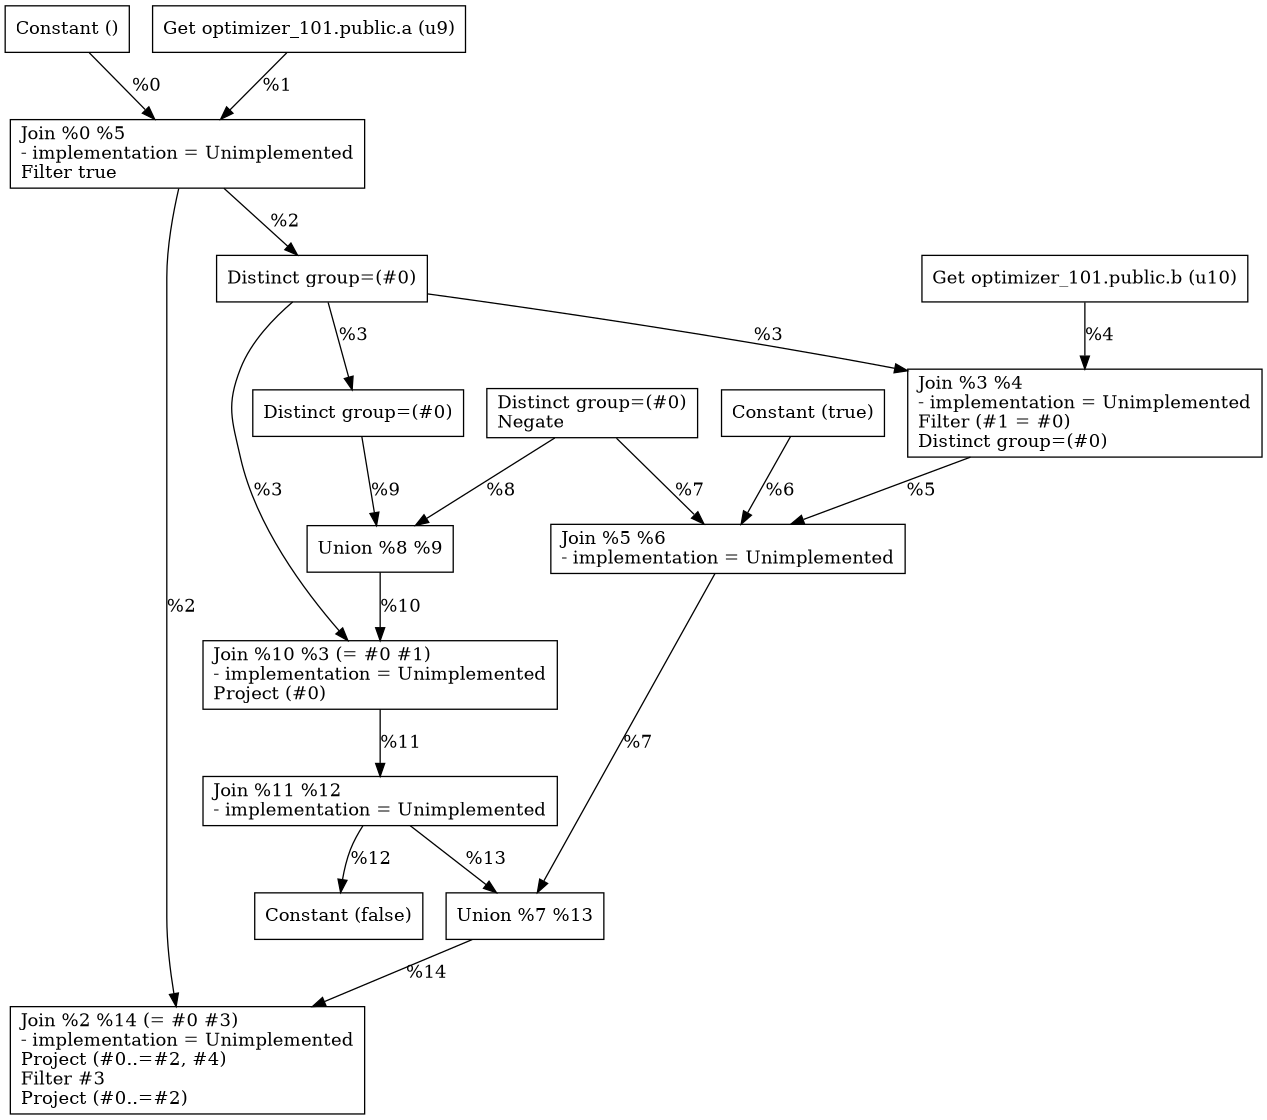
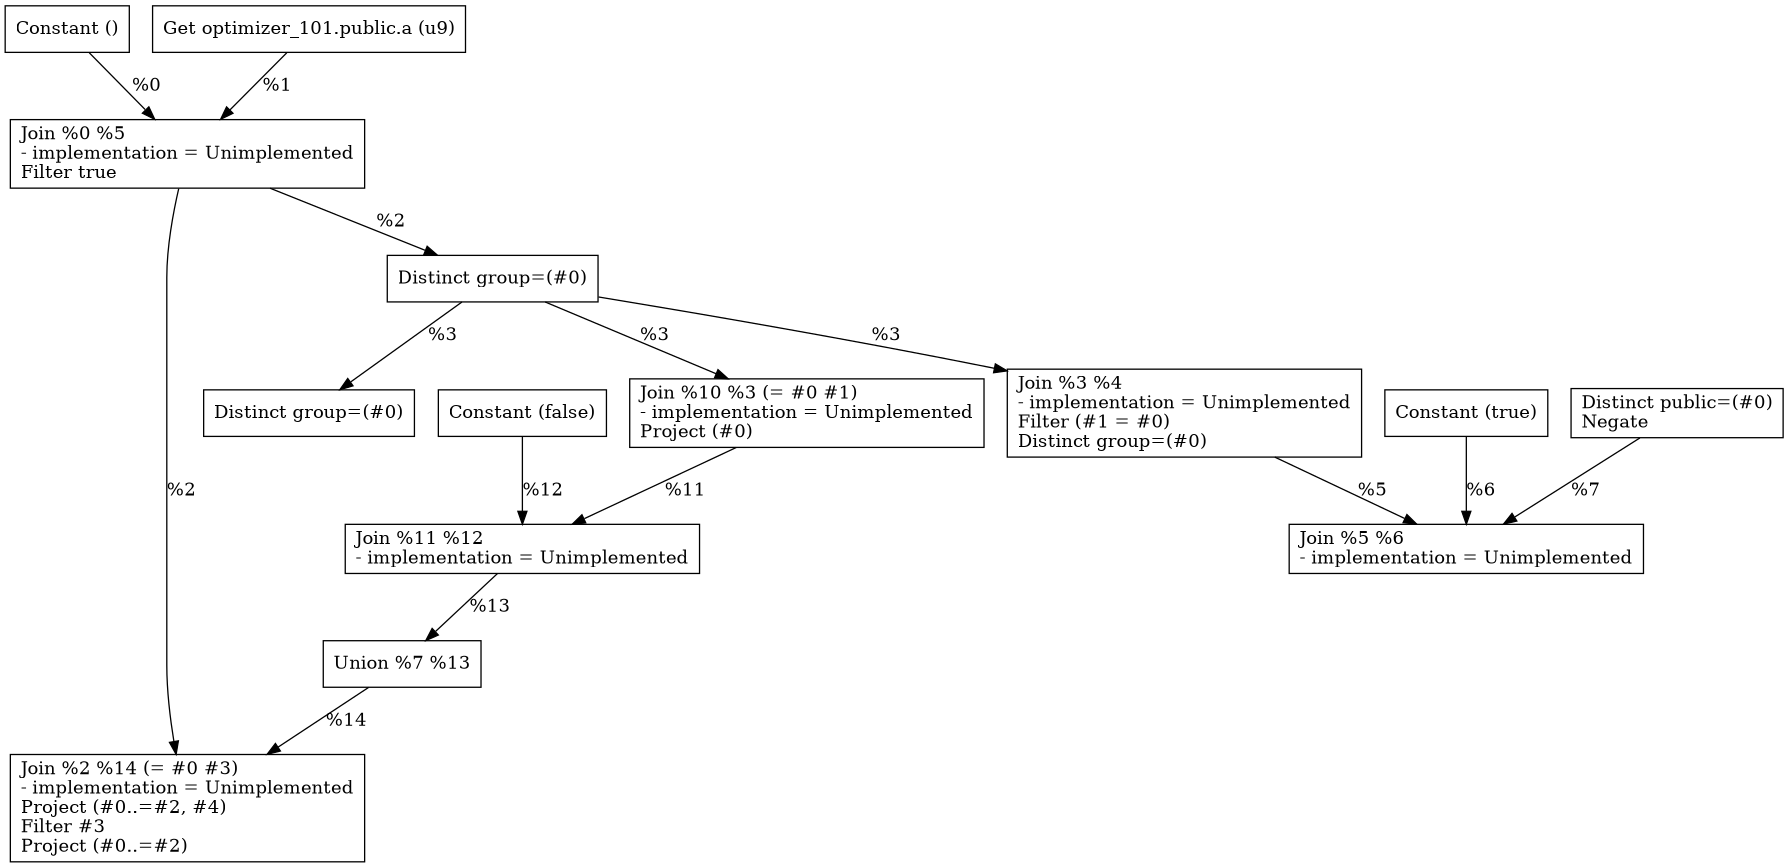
  digraph {
    node [shape=record]
    n1 [label="Constant ()\l"]
    n2 [label="Join %0 %5\l- implementation = Unimplemented\lFilter true\l"]
    n3 [label="Distinct group=(#0)\l"]
    n4 [label="Join %2 %14 (= #0 #3)\l- implementation = Unimplemented\lProject (#0..=#2, #4)\lFilter #3\lProject (#0..=#2)\l"]
    n5 [label="Get optimizer_101.public.a (u9)\l"]
    n6 [label="Join %3 %4\l- implementation = Unimplemented\lFilter (#1 = #0)\lDistinct group=(#0)\l"]
    n7 [label="Distinct group=(#0)\l"]
    n8 [label="Join %10 %3 (= #0 #1)\l- implementation = Unimplemented\lProject (#0)\l"]
    n9 [label="Join %5 %6\l- implementation = Unimplemented\l"]
-   n10 [label="Union %8 %9\l"]
    n11 [label="Join %11 %12\l- implementation = Unimplemented\l"]
-   n12 [label="Get optimizer_101.public.b (u10)\l"]
    n13 [label="Union %7 %13\l"]
    n14 [label="Constant (true)\l"]
-   n15 [label="Distinct group=(#0)\lNegate\l"]
+   n15 [label="Distinct public=(#0)\lNegate\l"]
    n16 [label="Constant (false)\l"]
    n1 -> n2 [label="%0\l"]
    n2 -> n3 [label="%2\l"]
    n2 -> n4 [label="%2\l"]
    n3 -> n6 [label="%3\l"]
    n3 -> n7 [label="%3\l"]
    n3 -> n8 [label="%3\l"]
    n5 -> n2 [label="%1\l"]
    n6 -> n9 [label="%5\l"]
-   n7 -> n10 [label="%9\l"]
    n8 -> n11 [label="%11\l"]
-   n9 -> n13 [label="%7\l"]
-   n10 -> n8 [label="%10\l"]
    n11 -> n13 [label="%13\l"]
-   n12 -> n6 [label="%4\l"]
    n13 -> n4 [label="%14\l"]
    n14 -> n9 [label="%6\l"]
    n15 -> n9 [label="%7\l"]
-   n15 -> n10 [label="%8\l"]
-   n11 -> n16 [label="%12\l"]
+   n16 -> n11 [label="%12\l"]
  }
